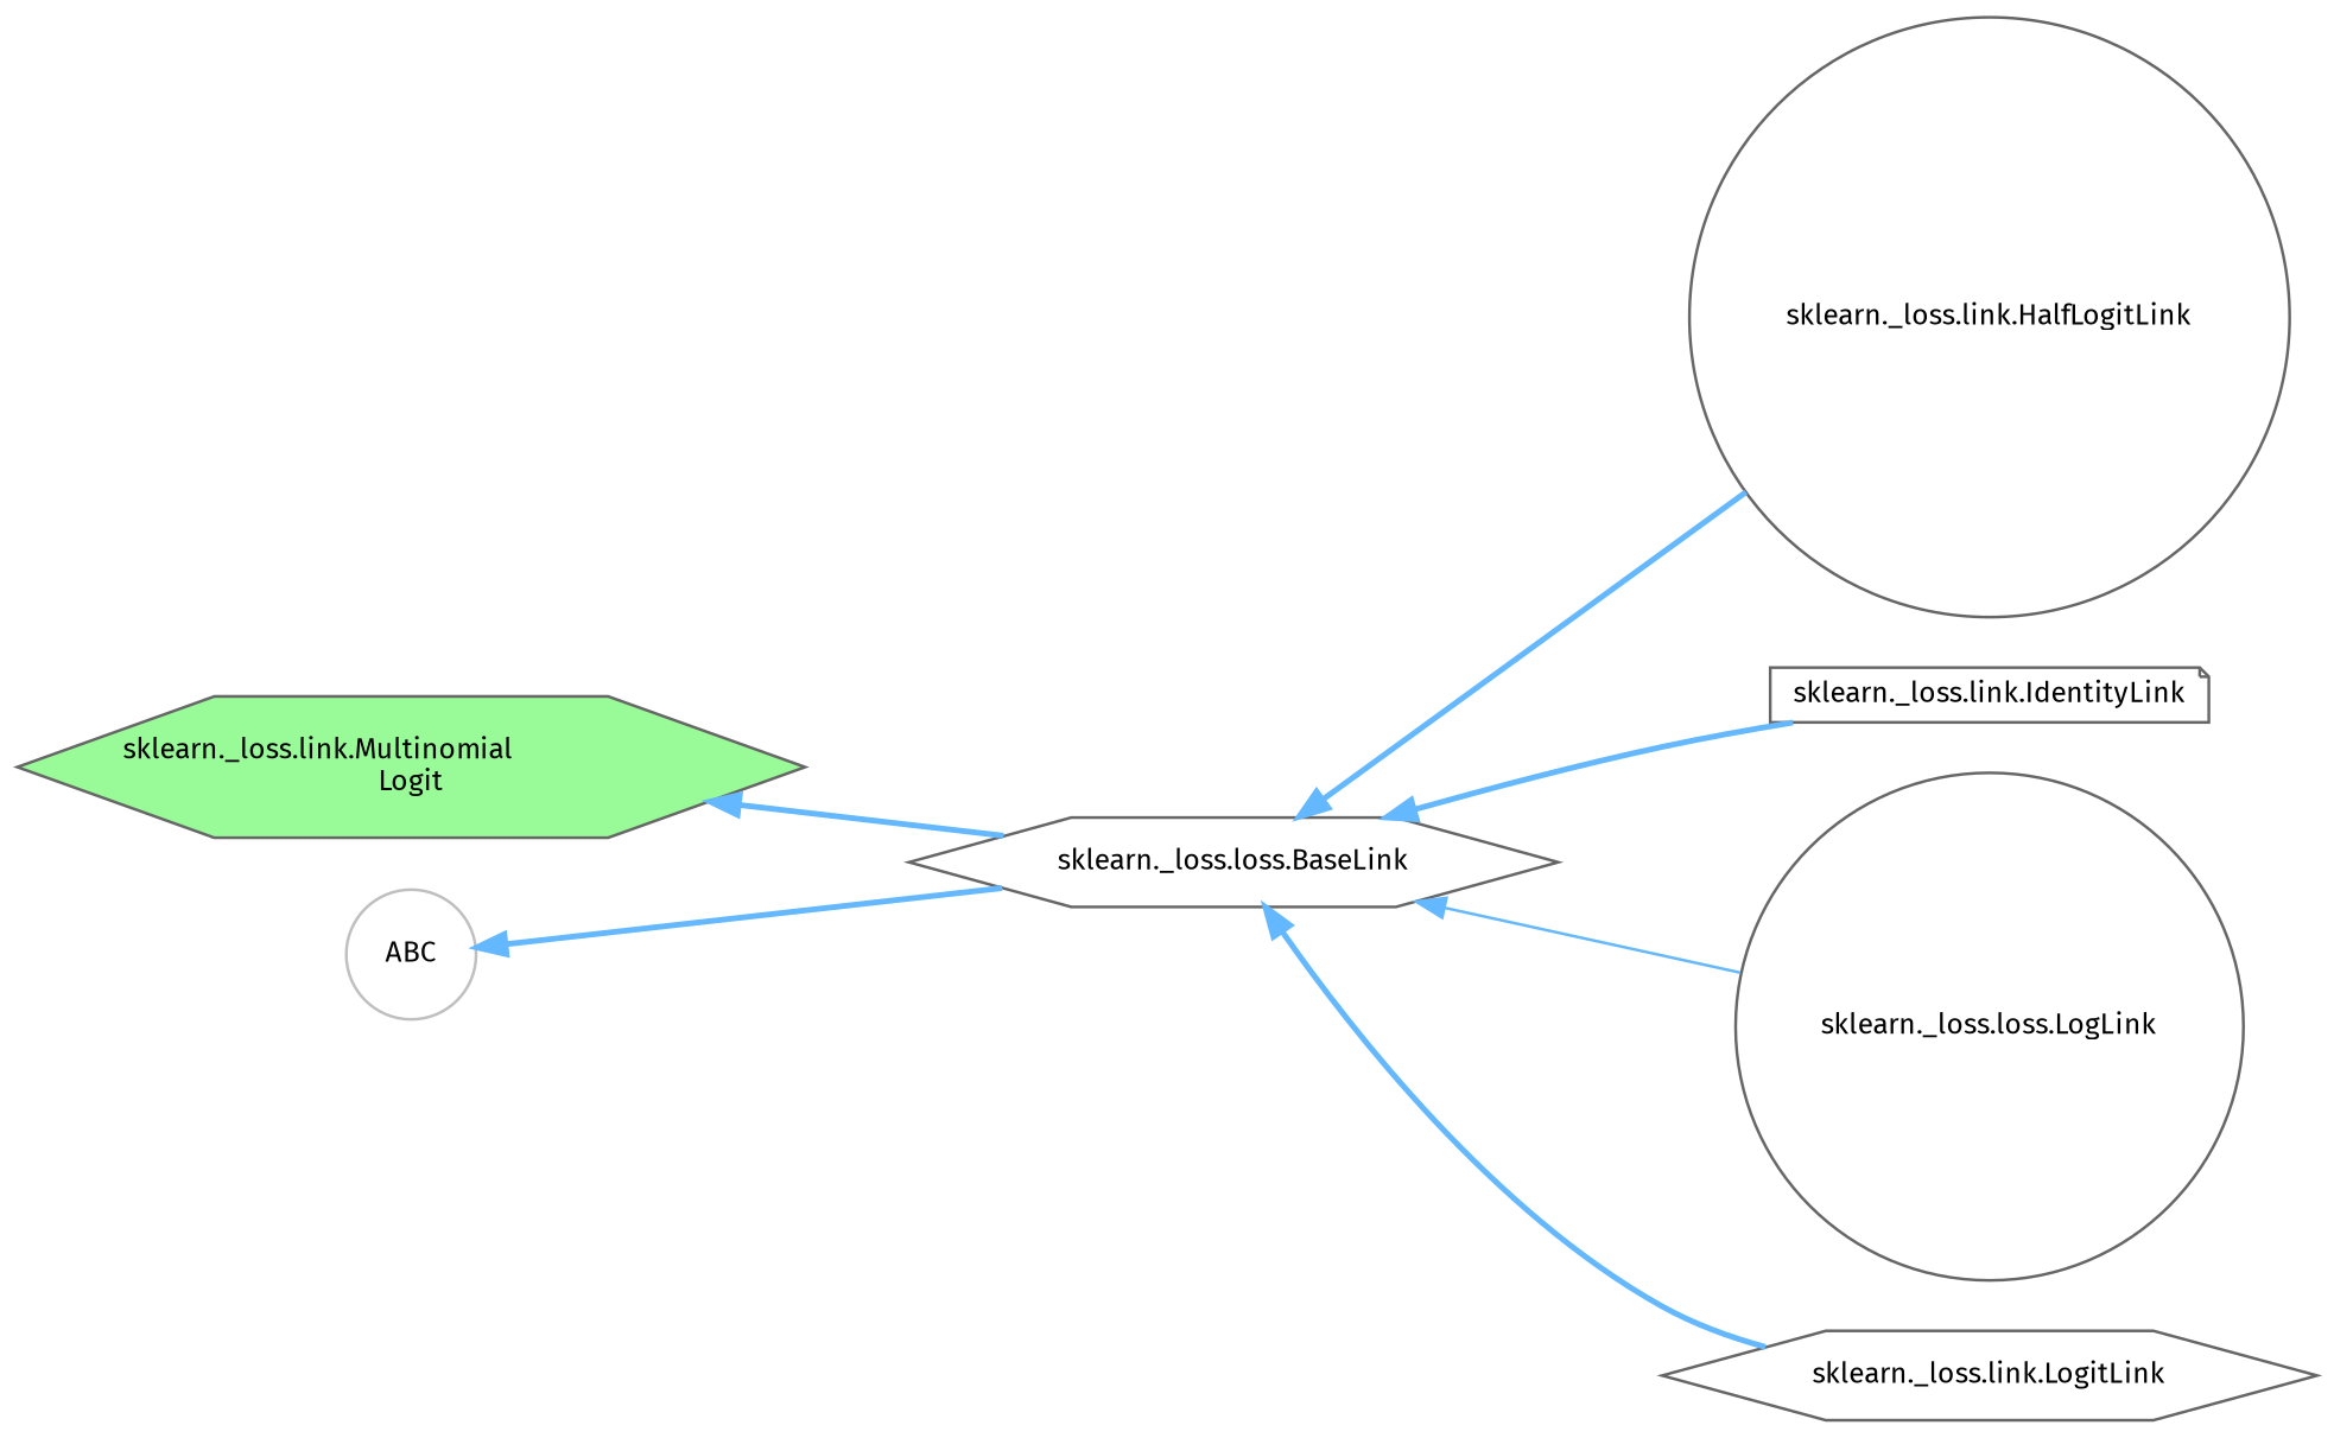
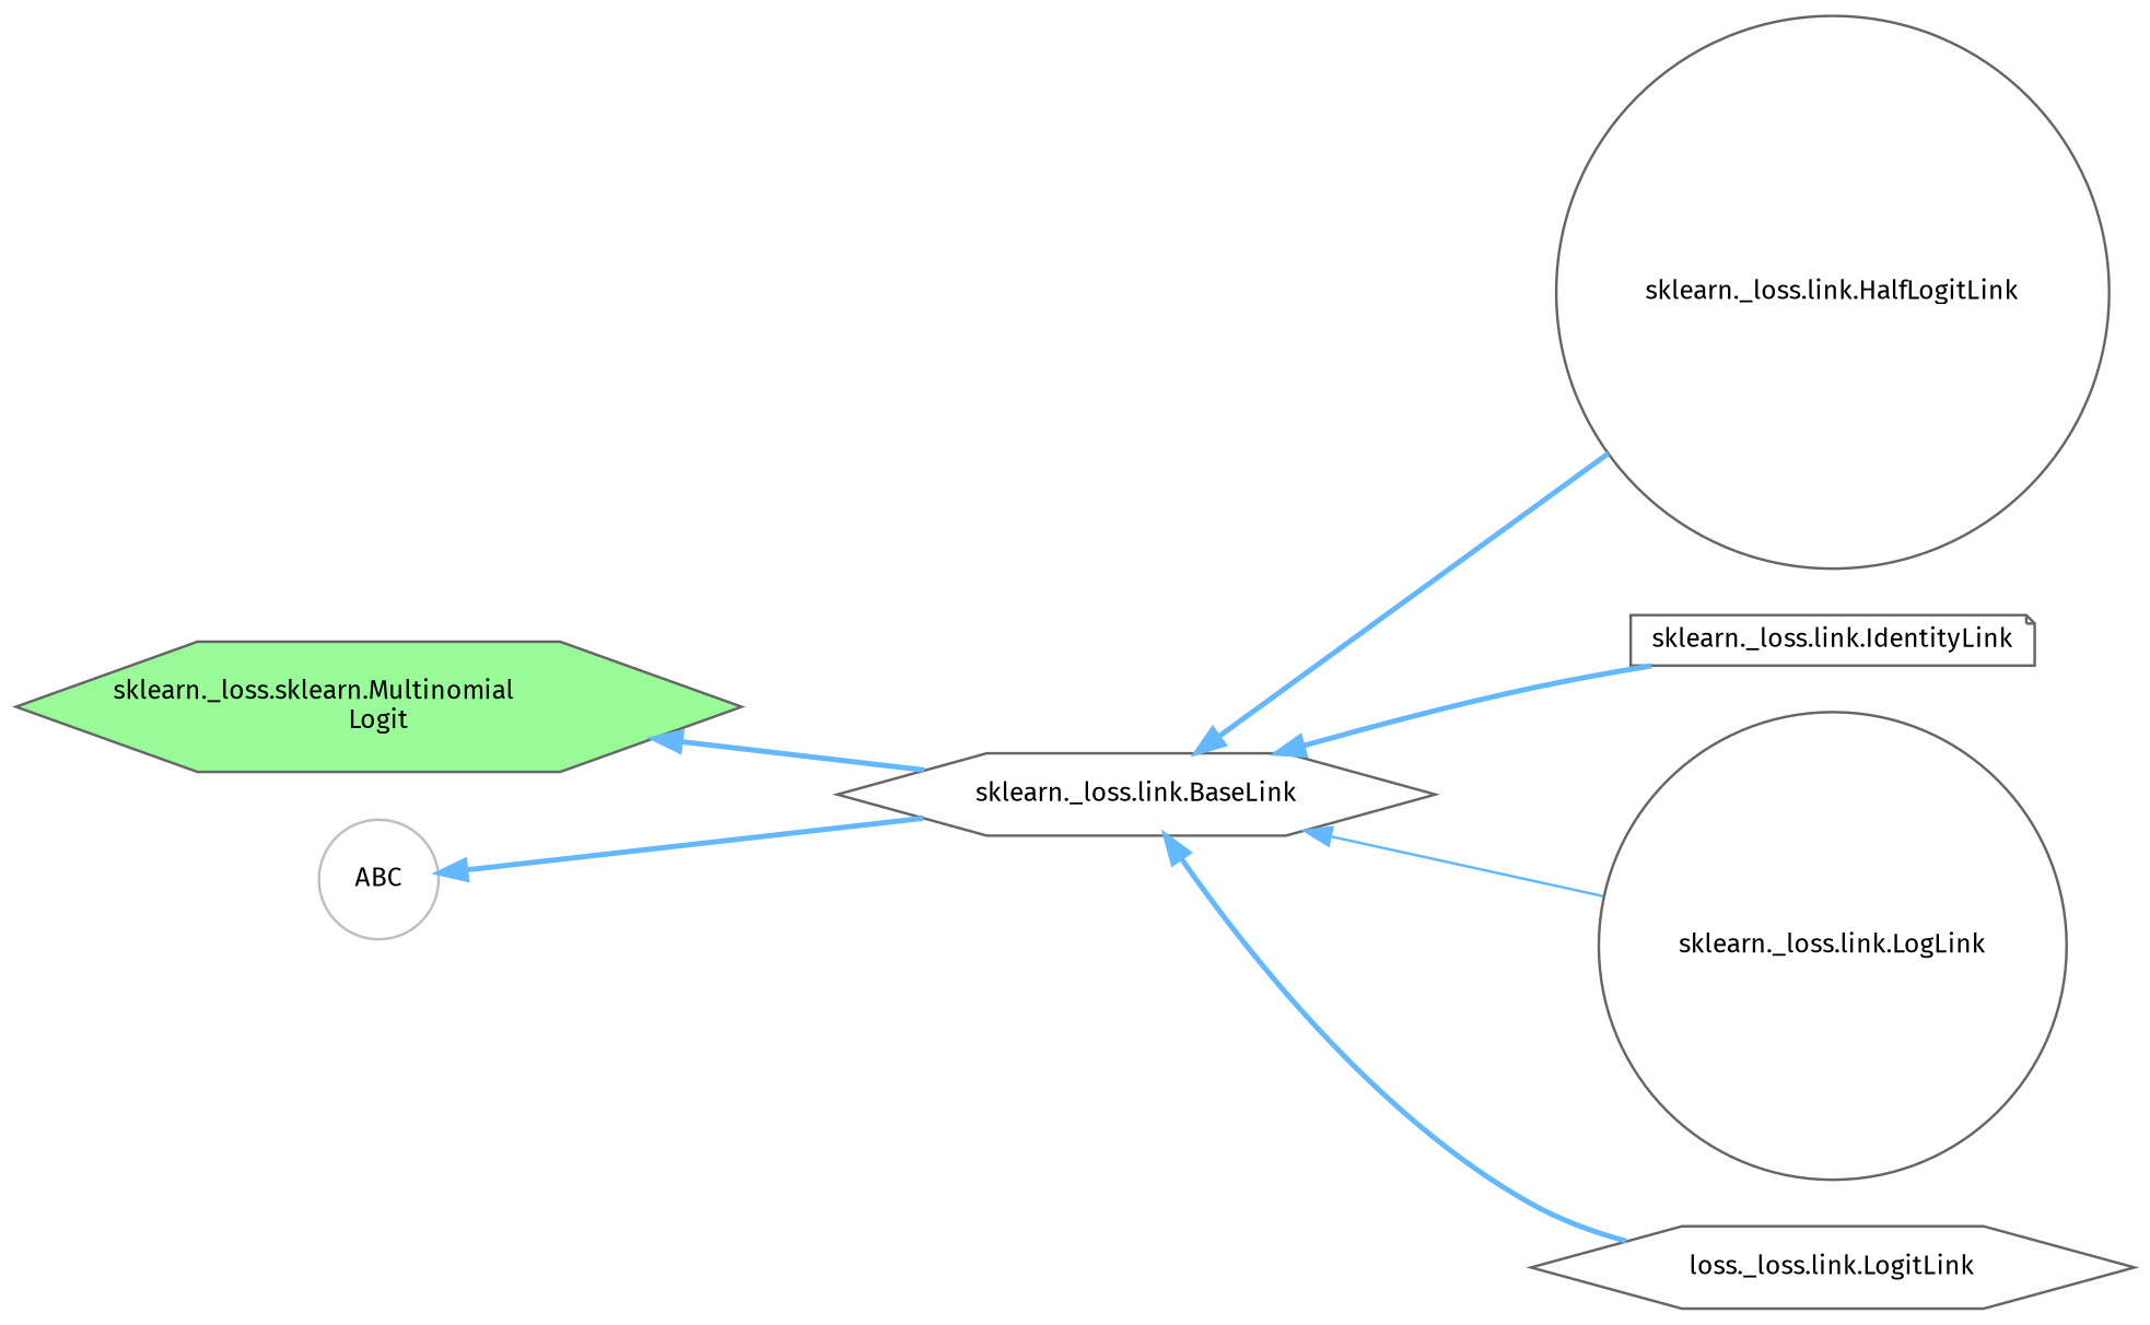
  digraph {
    fontname="Fira Sans"
    rankdir=LR
    node [color=gray40 fillcolor=white fontname="Fira Sans" fontsize=10 shape=hexagon style=filled]
    edge [color=steelblue1 dir=back fontname="Fira Sans" fontsize=10 labelfontname=Helvetica labelfontsize=10 style=bold]
-   n1 [fontcolor=black height=0.2 label="sklearn._loss.loss.BaseLink" width=0.4]
+   n1 [fontcolor=black height=0.2 label="sklearn._loss.link.BaseLink" width=0.4]
    n2 [height=0.2 label="sklearn._loss.link.HalfLogitLink" shape=circle width=0.4]
    n3 [height=0.2 label="sklearn._loss.link.IdentityLink" shape=note width=0.4]
-   n4 [height=0.2 label="sklearn._loss.loss.LogLink" shape=circle width=0.4]
-   n5 [height=0.2 label="sklearn._loss.link.LogitLink" width=0.4]
-   n6 [fillcolor=palegreen height=0.2 label="sklearn._loss.link.Multinomial\lLogit" width=0.4]
+   n4 [height=0.2 label="sklearn._loss.link.LogLink" shape=circle width=0.4]
+   n5 [height=0.2 label="loss._loss.link.LogitLink" width=0.4]
+   n6 [fillcolor=palegreen height=0.2 label="sklearn._loss.sklearn.Multinomial\lLogit" width=0.4]
    n7 [color=grey75 height=0.2 label=ABC shape=circle width=0.4]
    n1 -> n2
    n1 -> n3
    n1 -> n4 [style=solid]
    n1 -> n5
    n6 -> n1
    n7 -> n1
  }
